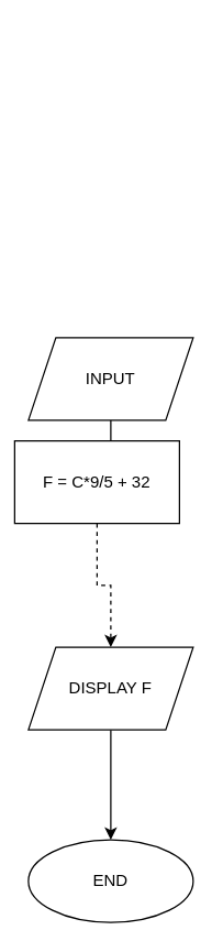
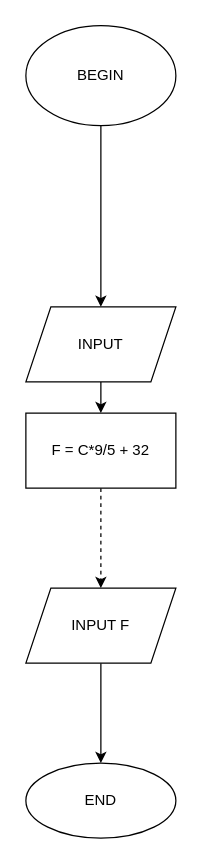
  <mxCell id="0" />
  <mxCell id="1" parent="0" />
+ <mxCell id="2" value="" style="edgeStyle=orthogonalEdgeStyle;rounded=0;orthogonalLoop=1;jettySize=auto;html=1;" edge="1" parent="1" source="3" target="5"><mxGeometry relative="1" as="geometry" /></mxCell>
+ <mxCell id="3" value="BEGIN" style="ellipse;whiteSpace=wrap;html=1;" vertex="1" parent="1"><mxGeometry x="20" y="20" width="120" height="80" as="geometry" /></mxCell>
  <mxCell id="4" value="" style="edgeStyle=orthogonalEdgeStyle;rounded=0;orthogonalLoop=1;jettySize=auto;html=1;" edge="1" parent="1" source="5" target="7"><mxGeometry relative="1" as="geometry" /></mxCell>
  <mxCell id="5" value="INPUT" style="shape=parallelogram;perimeter=parallelogramPerimeter;whiteSpace=wrap;html=1;fixedSize=1;" vertex="1" parent="1"><mxGeometry x="20" y="245" width="120" height="60" as="geometry" /></mxCell>
  <mxCell id="6" value="" style="edgeStyle=orthogonalEdgeStyle;rounded=0;orthogonalLoop=1;jettySize=auto;html=1;dashed=1;" edge="1" parent="1" source="7" target="9"><mxGeometry relative="1" as="geometry" /></mxCell>
- <mxCell id="7" value="F = C*9/5 + 32" style="whiteSpace=wrap;html=1;" vertex="1" parent="1"><mxGeometry x="10" y="320" width="120" height="60" as="geometry" /></mxCell>
+ <mxCell id="7" value="F = C*9/5 + 32" style="whiteSpace=wrap;html=1;" vertex="1" parent="1"><mxGeometry x="20" y="330" width="120" height="60" as="geometry" /></mxCell>
  <mxCell id="8" value="" style="edgeStyle=orthogonalEdgeStyle;rounded=0;orthogonalLoop=1;jettySize=auto;html=1;" edge="1" parent="1" source="9" target="10"><mxGeometry relative="1" as="geometry" /></mxCell>
- <mxCell id="9" value="DISPLAY F" style="shape=parallelogram;perimeter=parallelogramPerimeter;whiteSpace=wrap;html=1;fixedSize=1;" vertex="1" parent="1"><mxGeometry x="20" y="470" width="120" height="60" as="geometry" /></mxCell>
+ <mxCell id="9" value="INPUT F" style="shape=parallelogram;perimeter=parallelogramPerimeter;whiteSpace=wrap;html=1;fixedSize=1;" vertex="1" parent="1"><mxGeometry x="20" y="470" width="120" height="60" as="geometry" /></mxCell>
  <mxCell id="10" value="END" style="ellipse;whiteSpace=wrap;html=1;" vertex="1" parent="1"><mxGeometry x="20" y="610" width="120" height="60" as="geometry" /></mxCell>
